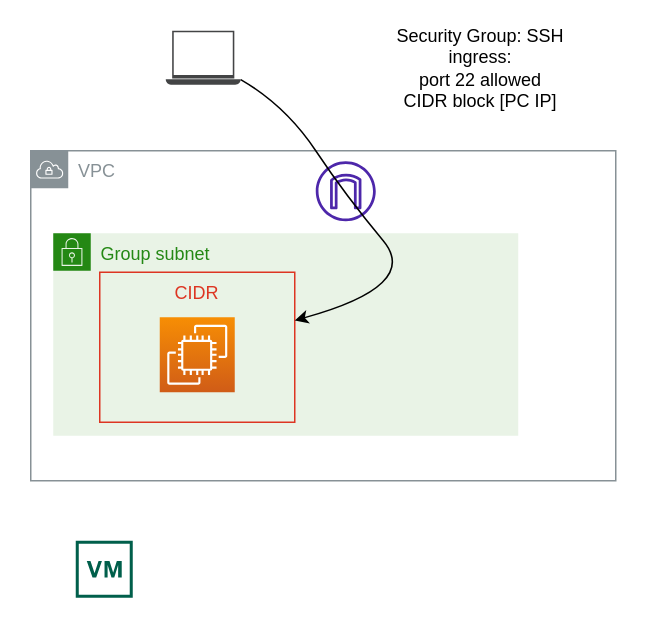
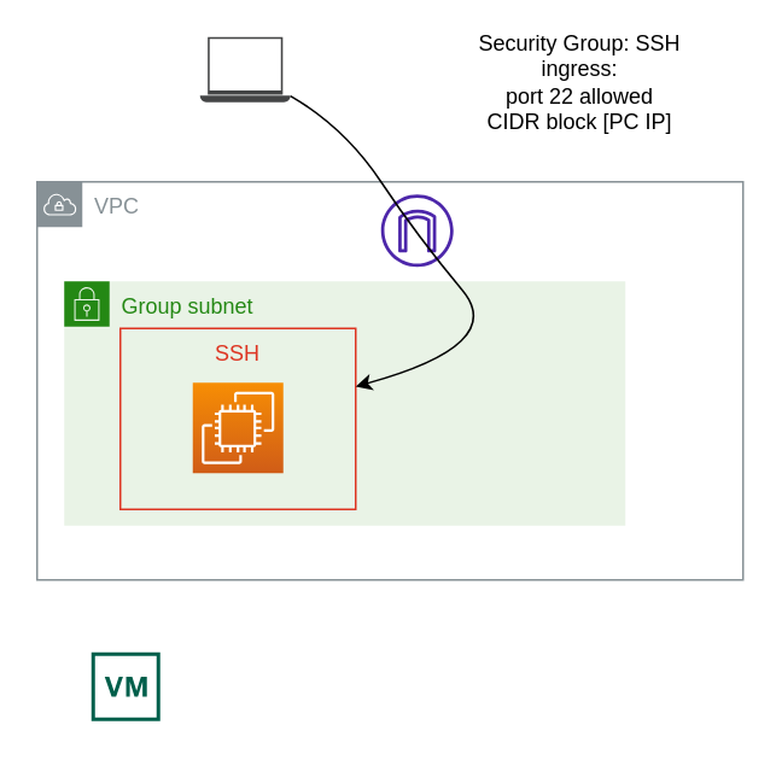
  <mxCell id="0" />
  <mxCell id="1" parent="0" />
  <mxCell id="2" value="VPC" style="sketch=0;outlineConnect=0;gradientColor=none;html=1;whiteSpace=wrap;fontSize=12;fontStyle=0;shape=mxgraph.aws4.group;grIcon=mxgraph.aws4.group_vpc;strokeColor=#879196;fillColor=none;verticalAlign=top;align=left;spacingLeft=30;fontColor=#879196;dashed=0;" vertex="1" parent="1"><mxGeometry x="20" y="100" width="390" height="220" as="geometry" /></mxCell>
  <mxCell id="3" value="Group subnet" style="points=[[0,0],[0.25,0],[0.5,0],[0.75,0],[1,0],[1,0.25],[1,0.5],[1,0.75],[1,1],[0.75,1],[0.5,1],[0.25,1],[0,1],[0,0.75],[0,0.5],[0,0.25]];outlineConnect=0;gradientColor=none;html=1;whiteSpace=wrap;fontSize=12;fontStyle=0;container=1;pointerEvents=0;collapsible=0;recursiveResize=0;shape=mxgraph.aws4.group;grIcon=mxgraph.aws4.group_security_group;grStroke=0;strokeColor=#248814;fillColor=#E9F3E6;verticalAlign=top;align=left;spacingLeft=30;fontColor=#248814;dashed=0;" vertex="1" parent="1"><mxGeometry x="35" y="155" width="310" height="135" as="geometry" /></mxCell>
- <mxCell id="4" value="CIDR" style="fillColor=none;strokeColor=#DD3522;verticalAlign=top;fontStyle=0;fontColor=#DD3522;" vertex="1" parent="3"><mxGeometry x="31" y="26" width="130" height="100" as="geometry" /></mxCell>
+ <mxCell id="4" value="SSH" style="fillColor=none;strokeColor=#DD3522;verticalAlign=top;fontStyle=0;fontColor=#DD3522;" vertex="1" parent="3"><mxGeometry x="31" y="26" width="130" height="100" as="geometry" /></mxCell>
  <mxCell id="5" value="" style="sketch=0;points=[[0,0,0],[0.25,0,0],[0.5,0,0],[0.75,0,0],[1,0,0],[0,1,0],[0.25,1,0],[0.5,1,0],[0.75,1,0],[1,1,0],[0,0.25,0],[0,0.5,0],[0,0.75,0],[1,0.25,0],[1,0.5,0],[1,0.75,0]];outlineConnect=0;fontColor=#232F3E;gradientColor=#F78E04;gradientDirection=north;fillColor=#D05C17;strokeColor=#ffffff;dashed=0;verticalLabelPosition=bottom;verticalAlign=top;align=center;html=1;fontSize=12;fontStyle=0;aspect=fixed;shape=mxgraph.aws4.resourceIcon;resIcon=mxgraph.aws4.ec2;" vertex="1" parent="3"><mxGeometry x="71" y="56" width="50" height="50" as="geometry" /></mxCell>
  <mxCell id="6" value="" style="sketch=0;pointerEvents=1;shadow=0;dashed=0;html=1;strokeColor=none;fillColor=#005F4B;labelPosition=center;verticalLabelPosition=bottom;verticalAlign=top;align=center;outlineConnect=0;shape=mxgraph.veeam2.vm_snapshot;" vertex="1" parent="1"><mxGeometry x="50" y="360" width="38" height="38" as="geometry" /></mxCell>
  <mxCell id="7" value="" style="sketch=0;outlineConnect=0;fontColor=#232F3E;gradientColor=none;fillColor=#4D27AA;strokeColor=none;dashed=0;verticalLabelPosition=bottom;verticalAlign=top;align=center;html=1;fontSize=12;fontStyle=0;aspect=fixed;pointerEvents=1;shape=mxgraph.aws4.internet_gateway;" vertex="1" parent="1"><mxGeometry x="210" y="107" width="40" height="40" as="geometry" /></mxCell>
  <mxCell id="8" value="Security Group: SSH&lt;br&gt;ingress: &lt;br&gt;port 22 allowed&lt;br&gt;CIDR block [PC IP]" style="text;html=1;strokeColor=none;fillColor=none;align=center;verticalAlign=middle;whiteSpace=wrap;rounded=0;" vertex="1" parent="1"><mxGeometry x="230" y="20" width="180" height="50" as="geometry" /></mxCell>
  <mxCell id="9" value="" style="sketch=0;pointerEvents=1;shadow=0;dashed=0;html=1;strokeColor=none;fillColor=#434445;aspect=fixed;labelPosition=center;verticalLabelPosition=bottom;verticalAlign=top;align=center;outlineConnect=0;shape=mxgraph.vvd.laptop;" vertex="1" parent="1"><mxGeometry x="110" y="20" width="50" height="36" as="geometry" /></mxCell>
  <mxCell id="10" value="" style="curved=1;endArrow=classic;html=1;rounded=0;" edge="1" parent="1" source="9" target="4"><mxGeometry width="50" height="50" relative="1" as="geometry"><mxPoint x="360" y="280" as="sourcePoint" /><mxPoint x="410" y="230" as="targetPoint" /><Array as="points"><mxPoint x="190" y="70" /><mxPoint x="230" y="130" /><mxPoint x="280" y="190" /></Array></mxGeometry></mxCell>
